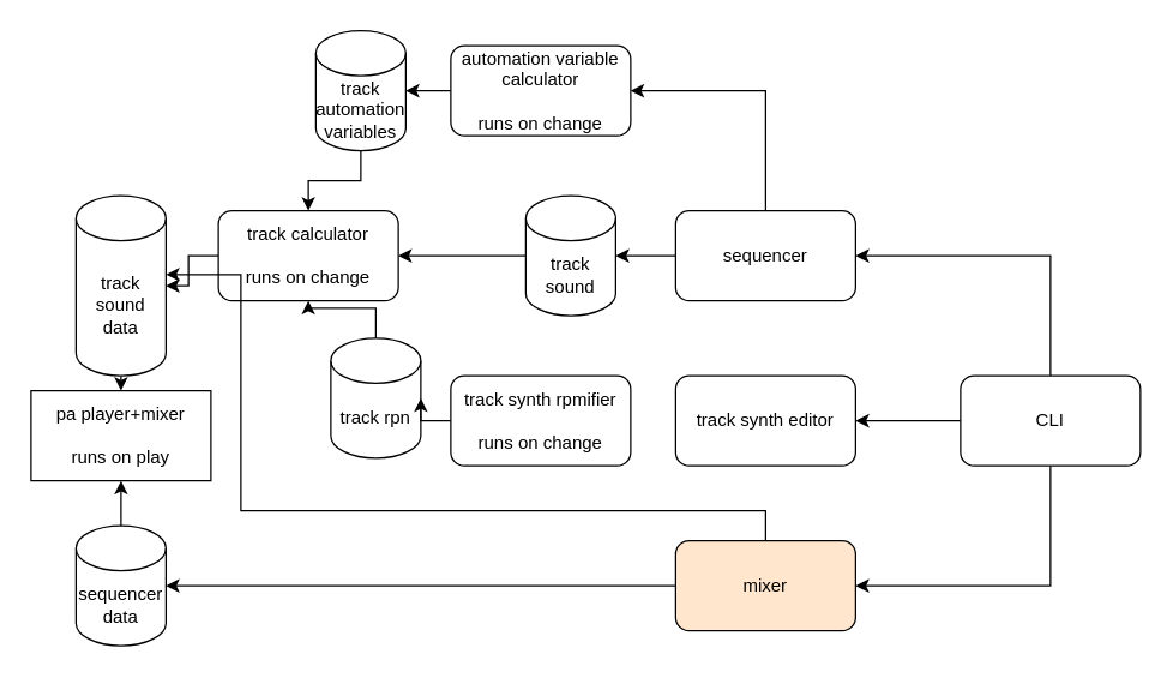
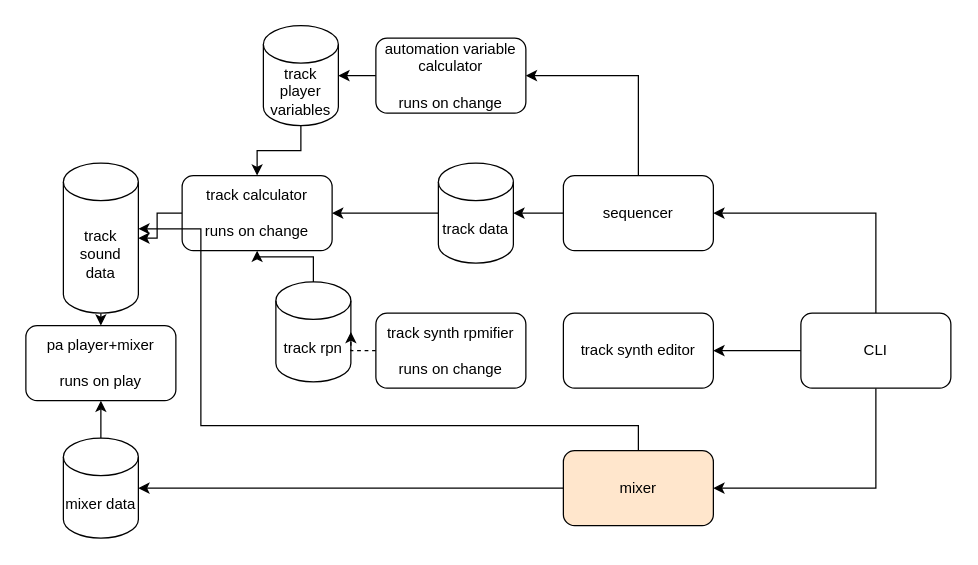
  <mxCell id="0" />
  <mxCell id="1" parent="0" />
- <mxCell id="2" value="pa player+mixer&lt;br&gt;&lt;br&gt;runs on play" style="whiteSpace=wrap;html=1;rounded=0;" parent="1" vertex="1"><mxGeometry x="20" y="260" width="120" height="60" as="geometry" /></mxCell>
+ <mxCell id="2" value="pa player+mixer&lt;br&gt;&lt;br&gt;runs on play" style="rounded=1;whiteSpace=wrap;html=1;" parent="1" vertex="1"><mxGeometry x="20" y="260" width="120" height="60" as="geometry" /></mxCell>
  <mxCell id="3" style="edgeStyle=orthogonalEdgeStyle;rounded=0;orthogonalLoop=1;jettySize=auto;html=1;exitX=0.5;exitY=1;exitDx=0;exitDy=0;exitPerimeter=0;entryX=0.5;entryY=0;entryDx=0;entryDy=0;" parent="1" source="4" target="2" edge="1"><mxGeometry relative="1" as="geometry" /></mxCell>
  <mxCell id="4" value="track sound data" style="shape=cylinder3;whiteSpace=wrap;html=1;boundedLbl=1;backgroundOutline=1;size=15;" parent="1" vertex="1"><mxGeometry x="50" y="130" width="60" height="120" as="geometry" /></mxCell>
  <mxCell id="5" style="edgeStyle=orthogonalEdgeStyle;rounded=0;orthogonalLoop=1;jettySize=auto;html=1;exitX=0;exitY=0.5;exitDx=0;exitDy=0;" parent="1" source="6" target="4" edge="1"><mxGeometry relative="1" as="geometry" /></mxCell>
  <mxCell id="6" value="track calculator&lt;br&gt;&lt;br&gt;runs on change" style="rounded=1;whiteSpace=wrap;html=1;" parent="1" vertex="1"><mxGeometry x="145" y="140" width="120" height="60" as="geometry" /></mxCell>
  <mxCell id="7" style="edgeStyle=orthogonalEdgeStyle;rounded=0;orthogonalLoop=1;jettySize=auto;html=1;exitX=0.5;exitY=0;exitDx=0;exitDy=0;exitPerimeter=0;entryX=0.5;entryY=1;entryDx=0;entryDy=0;" parent="1" source="8" target="6" edge="1"><mxGeometry relative="1" as="geometry" /></mxCell>
  <mxCell id="8" value="track rpn" style="shape=cylinder3;whiteSpace=wrap;html=1;boundedLbl=1;backgroundOutline=1;size=15;" parent="1" vertex="1"><mxGeometry x="220" y="225" width="60" height="80" as="geometry" /></mxCell>
- <mxCell id="9" style="edgeStyle=orthogonalEdgeStyle;rounded=0;orthogonalLoop=1;jettySize=auto;html=1;exitX=0;exitY=0.5;exitDx=0;exitDy=0;entryX=1;entryY=0.5;entryDx=0;entryDy=0;entryPerimeter=0;" parent="1" source="10" target="8" edge="1"><mxGeometry relative="1" as="geometry" /></mxCell>
+ <mxCell id="9" style="edgeStyle=orthogonalEdgeStyle;rounded=0;orthogonalLoop=1;jettySize=auto;html=1;exitX=0;exitY=0.5;exitDx=0;exitDy=0;entryX=1;entryY=0.5;entryDx=0;entryDy=0;entryPerimeter=0;dashed=1;" parent="1" source="10" target="8" edge="1"><mxGeometry relative="1" as="geometry" /></mxCell>
  <mxCell id="10" value="track synth rpmifier&lt;br&gt;&lt;br&gt;runs on change" style="rounded=1;whiteSpace=wrap;html=1;" parent="1" vertex="1"><mxGeometry x="300" y="250" width="120" height="60" as="geometry" /></mxCell>
  <mxCell id="11" value="track synth editor" style="rounded=1;whiteSpace=wrap;html=1;" parent="1" vertex="1"><mxGeometry x="450" y="250" width="120" height="60" as="geometry" /></mxCell>
  <mxCell id="12" style="edgeStyle=orthogonalEdgeStyle;rounded=0;orthogonalLoop=1;jettySize=auto;html=1;exitX=0;exitY=0.5;exitDx=0;exitDy=0;entryX=1;entryY=0.5;entryDx=0;entryDy=0;entryPerimeter=0;" parent="1" source="14" target="16" edge="1"><mxGeometry relative="1" as="geometry" /></mxCell>
  <mxCell id="13" style="edgeStyle=orthogonalEdgeStyle;rounded=0;orthogonalLoop=1;jettySize=auto;html=1;exitX=0.5;exitY=0;exitDx=0;exitDy=0;entryX=1;entryY=0.5;entryDx=0;entryDy=0;" parent="1" source="14" target="23" edge="1"><mxGeometry relative="1" as="geometry" /></mxCell>
  <mxCell id="14" value="sequencer" style="rounded=1;whiteSpace=wrap;html=1;" parent="1" vertex="1"><mxGeometry x="450" y="140" width="120" height="60" as="geometry" /></mxCell>
  <mxCell id="15" style="edgeStyle=orthogonalEdgeStyle;rounded=0;orthogonalLoop=1;jettySize=auto;html=1;exitX=0;exitY=0.5;exitDx=0;exitDy=0;exitPerimeter=0;entryX=1;entryY=0.5;entryDx=0;entryDy=0;" parent="1" source="16" target="6" edge="1"><mxGeometry relative="1" as="geometry" /></mxCell>
- <mxCell id="16" value="track sound" style="shape=cylinder3;whiteSpace=wrap;html=1;boundedLbl=1;backgroundOutline=1;size=15;" parent="1" vertex="1"><mxGeometry x="350" y="130" width="60" height="80" as="geometry" /></mxCell>
+ <mxCell id="16" value="track data" style="shape=cylinder3;whiteSpace=wrap;html=1;boundedLbl=1;backgroundOutline=1;size=15;" parent="1" vertex="1"><mxGeometry x="350" y="130" width="60" height="80" as="geometry" /></mxCell>
  <mxCell id="17" style="edgeStyle=orthogonalEdgeStyle;rounded=0;orthogonalLoop=1;jettySize=auto;html=1;exitX=0.5;exitY=0;exitDx=0;exitDy=0;exitPerimeter=0;entryX=0.5;entryY=1;entryDx=0;entryDy=0;" parent="1" source="18" target="2" edge="1"><mxGeometry relative="1" as="geometry" /></mxCell>
- <mxCell id="18" value="sequencer data" style="shape=cylinder3;whiteSpace=wrap;html=1;boundedLbl=1;backgroundOutline=1;size=15;" parent="1" vertex="1"><mxGeometry x="50" y="350" width="60" height="80" as="geometry" /></mxCell>
+ <mxCell id="18" value="mixer data" style="shape=cylinder3;whiteSpace=wrap;html=1;boundedLbl=1;backgroundOutline=1;size=15;" parent="1" vertex="1"><mxGeometry x="50" y="350" width="60" height="80" as="geometry" /></mxCell>
  <mxCell id="19" style="edgeStyle=orthogonalEdgeStyle;rounded=0;orthogonalLoop=1;jettySize=auto;html=1;exitX=0;exitY=0.5;exitDx=0;exitDy=0;entryX=1;entryY=0.5;entryDx=0;entryDy=0;entryPerimeter=0;" parent="1" source="21" target="18" edge="1"><mxGeometry relative="1" as="geometry"><Array as="points"><mxPoint x="120" y="390" /></Array></mxGeometry></mxCell>
  <mxCell id="20" style="edgeStyle=orthogonalEdgeStyle;rounded=0;orthogonalLoop=1;jettySize=auto;html=1;exitX=0.5;exitY=0;exitDx=0;exitDy=0;entryX=1;entryY=0;entryDx=0;entryDy=52.5;entryPerimeter=0;" parent="1" source="21" target="4" edge="1"><mxGeometry relative="1" as="geometry"><Array as="points"><mxPoint x="510" y="340" /><mxPoint x="160" y="340" /><mxPoint x="160" y="183" /></Array></mxGeometry></mxCell>
  <mxCell id="21" value="mixer" style="rounded=1;whiteSpace=wrap;html=1;fillColor=#ffe6cc;" parent="1" vertex="1"><mxGeometry x="450" y="360" width="120" height="60" as="geometry" /></mxCell>
  <mxCell id="22" style="edgeStyle=orthogonalEdgeStyle;rounded=0;orthogonalLoop=1;jettySize=auto;html=1;exitX=0;exitY=0.5;exitDx=0;exitDy=0;entryX=1;entryY=0.5;entryDx=0;entryDy=0;entryPerimeter=0;" parent="1" source="23" target="25" edge="1"><mxGeometry relative="1" as="geometry" /></mxCell>
  <mxCell id="23" value="automation variable calculator&lt;br&gt;&lt;br&gt;runs on change" style="rounded=1;whiteSpace=wrap;html=1;" parent="1" vertex="1"><mxGeometry x="300" y="30" width="120" height="60" as="geometry" /></mxCell>
  <mxCell id="24" style="edgeStyle=orthogonalEdgeStyle;rounded=0;orthogonalLoop=1;jettySize=auto;html=1;exitX=0.5;exitY=1;exitDx=0;exitDy=0;exitPerimeter=0;entryX=0.5;entryY=0;entryDx=0;entryDy=0;" parent="1" source="25" target="6" edge="1"><mxGeometry relative="1" as="geometry" /></mxCell>
- <mxCell id="25" value="track automation variables" style="shape=cylinder3;whiteSpace=wrap;html=1;boundedLbl=1;backgroundOutline=1;size=15;" parent="1" vertex="1"><mxGeometry x="210" y="20" width="60" height="80" as="geometry" /></mxCell>
+ <mxCell id="25" value="track player variables" style="shape=cylinder3;whiteSpace=wrap;html=1;boundedLbl=1;backgroundOutline=1;size=15;" parent="1" vertex="1"><mxGeometry x="210" y="20" width="60" height="80" as="geometry" /></mxCell>
  <mxCell id="26" style="edgeStyle=orthogonalEdgeStyle;rounded=0;orthogonalLoop=1;jettySize=auto;html=1;exitX=0;exitY=0.5;exitDx=0;exitDy=0;entryX=1;entryY=0.5;entryDx=0;entryDy=0;" edge="1" parent="1" source="29" target="11"><mxGeometry relative="1" as="geometry" /></mxCell>
  <mxCell id="27" style="edgeStyle=orthogonalEdgeStyle;rounded=0;orthogonalLoop=1;jettySize=auto;html=1;exitX=0.5;exitY=1;exitDx=0;exitDy=0;entryX=1;entryY=0.5;entryDx=0;entryDy=0;" edge="1" parent="1" source="29" target="21"><mxGeometry relative="1" as="geometry" /></mxCell>
  <mxCell id="28" style="edgeStyle=orthogonalEdgeStyle;rounded=0;orthogonalLoop=1;jettySize=auto;html=1;exitX=0.5;exitY=0;exitDx=0;exitDy=0;entryX=1;entryY=0.5;entryDx=0;entryDy=0;" edge="1" parent="1" source="29" target="14"><mxGeometry relative="1" as="geometry" /></mxCell>
  <mxCell id="29" value="CLI" style="rounded=1;whiteSpace=wrap;html=1;" vertex="1" parent="1"><mxGeometry x="640" y="250" width="120" height="60" as="geometry" /></mxCell>
